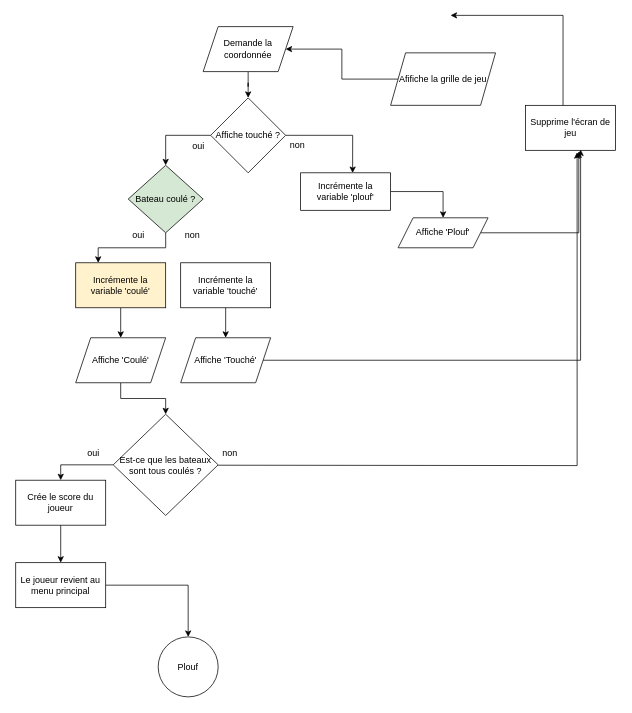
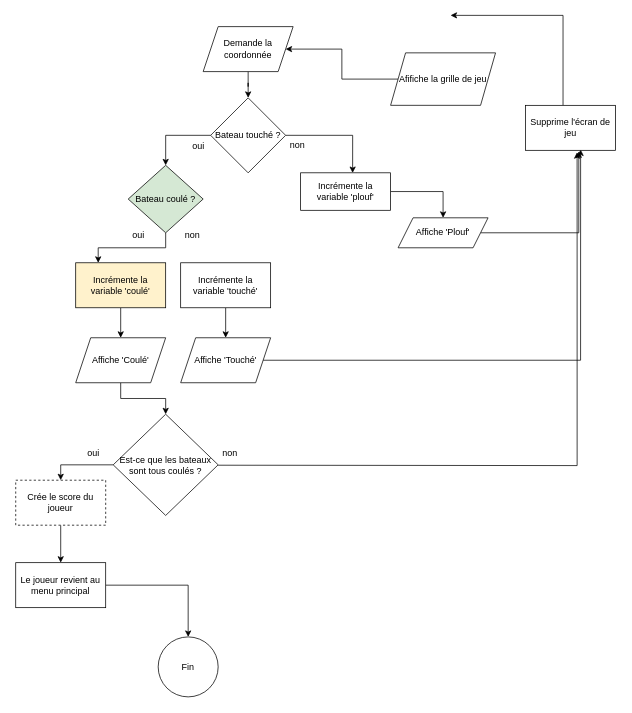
  <mxCell id="0" />
  <mxCell id="1" parent="0" />
  <mxCell id="2" value="" style="edgeStyle=orthogonalEdgeStyle;rounded=0;orthogonalLoop=1;jettySize=auto;html=1;" edge="1" parent="1" source="3" target="5"><mxGeometry relative="1" as="geometry" /></mxCell>
  <mxCell id="3" value="Afifiche la grille de jeu" style="shape=parallelogram;perimeter=parallelogramPerimeter;whiteSpace=wrap;html=1;fixedSize=1;" vertex="1" parent="1"><mxGeometry x="520" y="70" width="140" height="70" as="geometry" /></mxCell>
  <mxCell id="4" value="" style="edgeStyle=orthogonalEdgeStyle;rounded=0;orthogonalLoop=1;jettySize=auto;html=1;" edge="1" parent="1" source="5" target="8"><mxGeometry relative="1" as="geometry" /></mxCell>
  <mxCell id="5" value="Demande la coordonnée" style="shape=parallelogram;perimeter=parallelogramPerimeter;whiteSpace=wrap;html=1;fixedSize=1;" vertex="1" parent="1"><mxGeometry x="270" y="35" width="120" height="60" as="geometry" /></mxCell>
  <mxCell id="6" style="edgeStyle=orthogonalEdgeStyle;rounded=0;orthogonalLoop=1;jettySize=auto;html=1;entryX=0.5;entryY=0;entryDx=0;entryDy=0;" edge="1" parent="1" source="8" target="10"><mxGeometry relative="1" as="geometry" /></mxCell>
  <mxCell id="7" style="edgeStyle=orthogonalEdgeStyle;rounded=0;orthogonalLoop=1;jettySize=auto;html=1;entryX=0.578;entryY=0.004;entryDx=0;entryDy=0;entryPerimeter=0;" edge="1" parent="1" source="8" target="14"><mxGeometry relative="1" as="geometry" /></mxCell>
- <mxCell id="8" value="Affiche touché ?" style="rhombus;whiteSpace=wrap;html=1;" vertex="1" parent="1"><mxGeometry x="280" y="130" width="100" height="100" as="geometry" /></mxCell>
+ <mxCell id="8" value="Bateau touché ?" style="rhombus;whiteSpace=wrap;html=1;" vertex="1" parent="1"><mxGeometry x="280" y="130" width="100" height="100" as="geometry" /></mxCell>
  <mxCell id="9" style="edgeStyle=orthogonalEdgeStyle;rounded=0;orthogonalLoop=1;jettySize=auto;html=1;entryX=0.25;entryY=0;entryDx=0;entryDy=0;" edge="1" parent="1" source="10" target="19"><mxGeometry relative="1" as="geometry" /></mxCell>
  <mxCell id="10" value="Bateau coulé ?" style="rhombus;whiteSpace=wrap;html=1;fillColor=#d5e8d4;" vertex="1" parent="1"><mxGeometry x="170" y="220" width="100" height="90" as="geometry" /></mxCell>
  <mxCell id="11" value="oui" style="text;strokeColor=none;fillColor=none;spacingLeft=4;spacingRight=4;overflow=hidden;rotatable=0;points=[[0,0.5],[1,0.5]];portConstraint=eastwest;fontSize=12;" vertex="1" parent="1"><mxGeometry x="250" y="181" width="40" height="30" as="geometry" /></mxCell>
  <mxCell id="12" value="non&#10;" style="text;strokeColor=none;fillColor=none;spacingLeft=4;spacingRight=4;overflow=hidden;rotatable=0;points=[[0,0.5],[1,0.5]];portConstraint=eastwest;fontSize=12;" vertex="1" parent="1"><mxGeometry x="380" y="180" width="40" height="30" as="geometry" /></mxCell>
  <mxCell id="13" style="edgeStyle=orthogonalEdgeStyle;rounded=0;orthogonalLoop=1;jettySize=auto;html=1;entryX=0.5;entryY=0;entryDx=0;entryDy=0;" edge="1" parent="1" source="14" target="16"><mxGeometry relative="1" as="geometry" /></mxCell>
  <mxCell id="14" value="Incrémente la variable 'plouf'" style="rounded=0;whiteSpace=wrap;html=1;" vertex="1" parent="1"><mxGeometry x="400" y="230" width="120" height="50" as="geometry" /></mxCell>
  <mxCell id="15" style="edgeStyle=orthogonalEdgeStyle;rounded=0;orthogonalLoop=1;jettySize=auto;html=1;entryX=0.592;entryY=1.023;entryDx=0;entryDy=0;entryPerimeter=0;" edge="1" parent="1" source="16" target="28"><mxGeometry relative="1" as="geometry" /></mxCell>
  <mxCell id="16" value="Affiche 'Plouf'" style="shape=parallelogram;perimeter=parallelogramPerimeter;whiteSpace=wrap;html=1;fixedSize=1;" vertex="1" parent="1"><mxGeometry x="530" y="290" width="120" height="40" as="geometry" /></mxCell>
  <mxCell id="17" value="oui" style="text;strokeColor=none;fillColor=none;spacingLeft=4;spacingRight=4;overflow=hidden;rotatable=0;points=[[0,0.5],[1,0.5]];portConstraint=eastwest;fontSize=12;" vertex="1" parent="1"><mxGeometry x="170" y="300" width="40" height="30" as="geometry" /></mxCell>
  <mxCell id="18" style="edgeStyle=orthogonalEdgeStyle;rounded=0;orthogonalLoop=1;jettySize=auto;html=1;entryX=0.5;entryY=0;entryDx=0;entryDy=0;" edge="1" parent="1" source="19" target="21"><mxGeometry relative="1" as="geometry" /></mxCell>
  <mxCell id="19" value="Incrémente la variable 'coulé'" style="rounded=0;whiteSpace=wrap;html=1;fillColor=#fff2cc;" vertex="1" parent="1"><mxGeometry x="100" y="350" width="120" height="60" as="geometry" /></mxCell>
  <mxCell id="20" style="edgeStyle=orthogonalEdgeStyle;rounded=0;orthogonalLoop=1;jettySize=auto;html=1;entryX=0.5;entryY=0;entryDx=0;entryDy=0;" edge="1" parent="1" source="21" target="31"><mxGeometry relative="1" as="geometry" /></mxCell>
  <mxCell id="21" value="Affiche 'Coulé'" style="shape=parallelogram;perimeter=parallelogramPerimeter;whiteSpace=wrap;html=1;fixedSize=1;" vertex="1" parent="1"><mxGeometry x="100" y="450" width="120" height="60" as="geometry" /></mxCell>
  <mxCell id="22" value="non&#10;" style="text;strokeColor=none;fillColor=none;spacingLeft=4;spacingRight=4;overflow=hidden;rotatable=0;points=[[0,0.5],[1,0.5]];portConstraint=eastwest;fontSize=12;" vertex="1" parent="1"><mxGeometry x="240" y="300" width="40" height="30" as="geometry" /></mxCell>
  <mxCell id="23" value="" style="edgeStyle=orthogonalEdgeStyle;rounded=0;orthogonalLoop=1;jettySize=auto;html=1;" edge="1" parent="1" source="24" target="26"><mxGeometry relative="1" as="geometry" /></mxCell>
  <mxCell id="24" value="Incrémente la variable 'touché'" style="rounded=0;whiteSpace=wrap;html=1;" vertex="1" parent="1"><mxGeometry x="240" y="350" width="120" height="60" as="geometry" /></mxCell>
  <mxCell id="25" style="edgeStyle=orthogonalEdgeStyle;rounded=0;orthogonalLoop=1;jettySize=auto;html=1;entryX=0.612;entryY=0.983;entryDx=0;entryDy=0;entryPerimeter=0;" edge="1" parent="1" source="26" target="28"><mxGeometry relative="1" as="geometry"><mxPoint x="770" y="260" as="targetPoint" /></mxGeometry></mxCell>
  <mxCell id="26" value="Affiche 'Touché'" style="shape=parallelogram;perimeter=parallelogramPerimeter;whiteSpace=wrap;html=1;fixedSize=1;" vertex="1" parent="1"><mxGeometry x="240" y="450" width="120" height="60" as="geometry" /></mxCell>
  <mxCell id="27" style="edgeStyle=orthogonalEdgeStyle;rounded=0;orthogonalLoop=1;jettySize=auto;html=1;" edge="1" parent="1" source="28"><mxGeometry relative="1" as="geometry"><mxPoint x="600" y="20" as="targetPoint" /><Array as="points"><mxPoint x="750" y="20" /></Array></mxGeometry></mxCell>
  <mxCell id="28" value="Supprime l'écran de jeu" style="rounded=0;whiteSpace=wrap;html=1;" vertex="1" parent="1"><mxGeometry x="700" y="140" width="120" height="60" as="geometry" /></mxCell>
  <mxCell id="29" style="edgeStyle=orthogonalEdgeStyle;rounded=0;orthogonalLoop=1;jettySize=auto;html=1;entryX=0.5;entryY=0;entryDx=0;entryDy=0;" edge="1" parent="1" source="31" target="35"><mxGeometry relative="1" as="geometry" /></mxCell>
  <mxCell id="30" style="edgeStyle=orthogonalEdgeStyle;rounded=0;orthogonalLoop=1;jettySize=auto;html=1;entryX=0.573;entryY=1.043;entryDx=0;entryDy=0;entryPerimeter=0;" edge="1" parent="1" target="28"><mxGeometry relative="1" as="geometry"><mxPoint x="770" y="210" as="targetPoint" /><mxPoint x="290" y="620" as="sourcePoint" /></mxGeometry></mxCell>
  <mxCell id="31" value="Est-ce que les bateaux sont tous coulés ?" style="rhombus;whiteSpace=wrap;html=1;" vertex="1" parent="1"><mxGeometry x="150" y="552" width="140" height="135" as="geometry" /></mxCell>
  <mxCell id="32" style="edgeStyle=orthogonalEdgeStyle;rounded=0;orthogonalLoop=1;jettySize=auto;html=1;" edge="1" parent="1" source="33" target="38"><mxGeometry relative="1" as="geometry" /></mxCell>
  <mxCell id="33" value="Le joueur revient au menu principal" style="rounded=0;whiteSpace=wrap;html=1;" vertex="1" parent="1"><mxGeometry x="20" y="750" width="120" height="60" as="geometry" /></mxCell>
  <mxCell id="34" style="edgeStyle=orthogonalEdgeStyle;rounded=0;orthogonalLoop=1;jettySize=auto;html=1;entryX=0.5;entryY=0;entryDx=0;entryDy=0;" edge="1" parent="1" source="35" target="33"><mxGeometry relative="1" as="geometry" /></mxCell>
- <mxCell id="35" value="Crée le score du joueur" style="rounded=0;whiteSpace=wrap;html=1;" vertex="1" parent="1"><mxGeometry x="20" y="640" width="120" height="60" as="geometry" /></mxCell>
+ <mxCell id="35" value="Crée le score du joueur" style="rounded=0;whiteSpace=wrap;html=1;dashed=1;" vertex="1" parent="1"><mxGeometry x="20" y="640" width="120" height="60" as="geometry" /></mxCell>
  <mxCell id="36" value="oui" style="text;strokeColor=none;fillColor=none;spacingLeft=4;spacingRight=4;overflow=hidden;rotatable=0;points=[[0,0.5],[1,0.5]];portConstraint=eastwest;fontSize=12;" vertex="1" parent="1"><mxGeometry x="110" y="590" width="40" height="30" as="geometry" /></mxCell>
  <mxCell id="37" value="non&#10;" style="text;strokeColor=none;fillColor=none;spacingLeft=4;spacingRight=4;overflow=hidden;rotatable=0;points=[[0,0.5],[1,0.5]];portConstraint=eastwest;fontSize=12;" vertex="1" parent="1"><mxGeometry x="290" y="590" width="40" height="30" as="geometry" /></mxCell>
- <mxCell id="38" value="Plouf&lt;br&gt;" style="ellipse;whiteSpace=wrap;html=1;aspect=fixed;" vertex="1" parent="1"><mxGeometry x="210" y="849" width="80" height="80" as="geometry" /></mxCell>
+ <mxCell id="38" value="Fin&lt;br&gt;" style="ellipse;whiteSpace=wrap;html=1;aspect=fixed;" vertex="1" parent="1"><mxGeometry x="210" y="849" width="80" height="80" as="geometry" /></mxCell>
